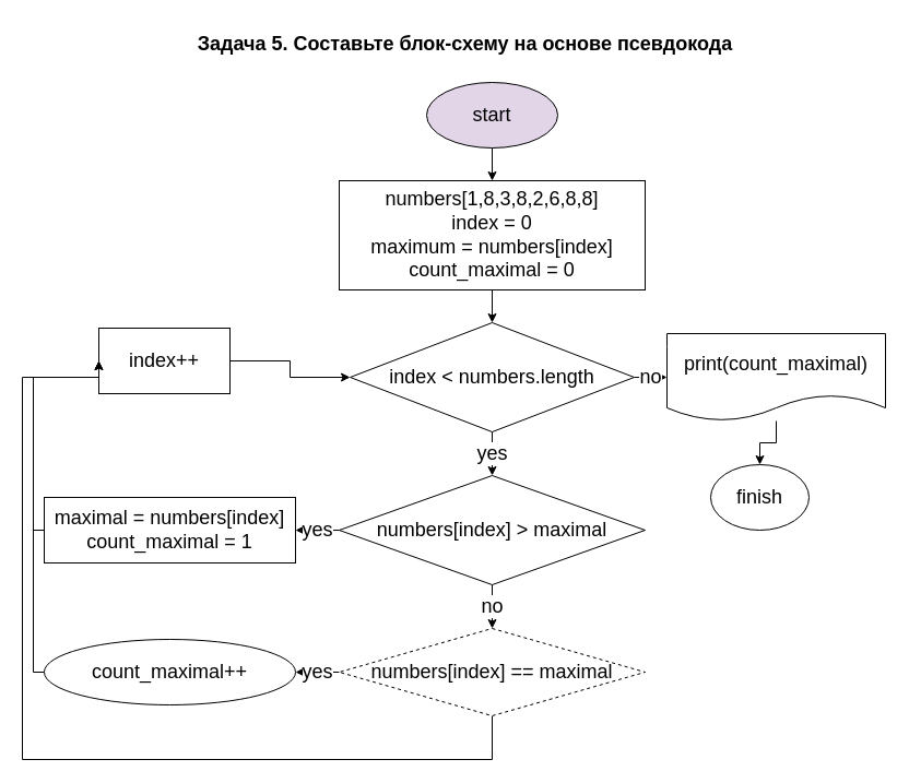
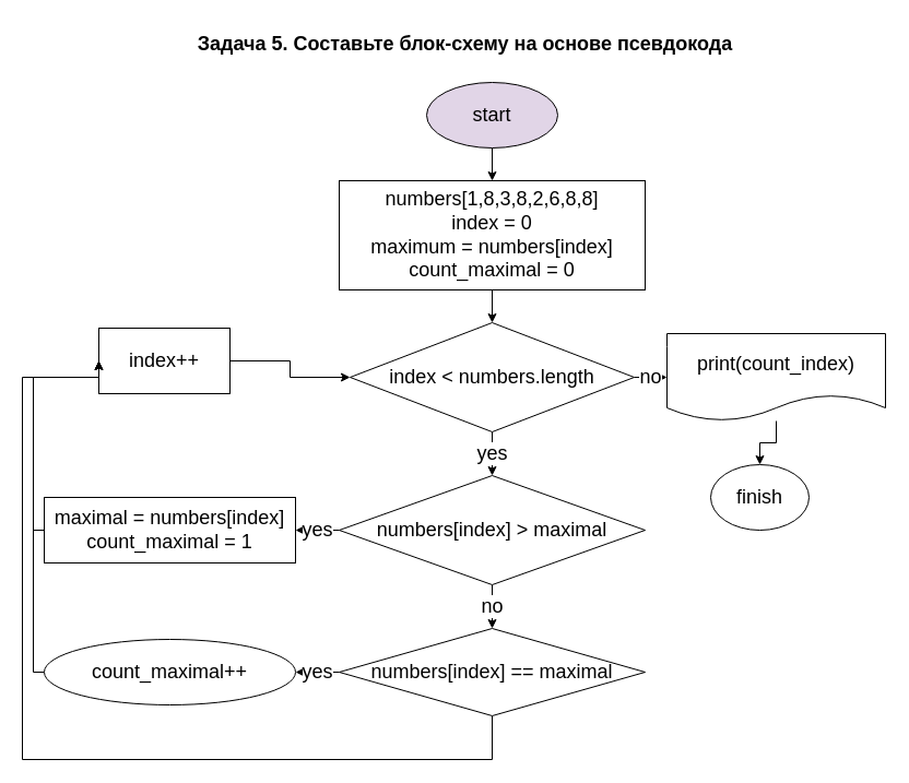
  <mxCell id="0" />
  <mxCell id="1" parent="0" />
  <mxCell id="2" value="&lt;span class=&quot;fontstyle0&quot; style=&quot;font-size: 18px;&quot;&gt;Задача 5. Составьте блок-схему на основе псевдокода&lt;/span&gt; &lt;br style=&quot;font-size: 18px;&quot;&gt;" style="text;html=1;align=center;verticalAlign=middle;resizable=0;points=[];autosize=1;strokeColor=none;fillColor=none;fontStyle=1;fontSize=18;" vertex="1" parent="1"><mxGeometry x="170" y="20" width="510" height="40" as="geometry" /></mxCell>
  <mxCell id="3" value="" style="edgeStyle=orthogonalEdgeStyle;rounded=0;orthogonalLoop=1;jettySize=auto;html=1;fontSize=18;" edge="1" parent="1" source="4" target="6"><mxGeometry relative="1" as="geometry" /></mxCell>
  <mxCell id="4" value="start" style="ellipse;whiteSpace=wrap;html=1;fontSize=18;fillColor=#e1d5e7;" vertex="1" parent="1"><mxGeometry x="390" y="75" width="120" height="60" as="geometry" /></mxCell>
  <mxCell id="5" value="" style="edgeStyle=orthogonalEdgeStyle;rounded=0;orthogonalLoop=1;jettySize=auto;html=1;fontSize=18;" edge="1" parent="1" source="6" target="9"><mxGeometry relative="1" as="geometry" /></mxCell>
  <mxCell id="6" value="numbers[1,8,3,8,2,6,8,8]&lt;br&gt;index = 0&lt;br&gt;maximum = numbers[index]&lt;br&gt;count_maximal = 0" style="whiteSpace=wrap;html=1;fontSize=18;" vertex="1" parent="1"><mxGeometry x="310" y="165" width="280" height="100" as="geometry" /></mxCell>
  <mxCell id="7" value="no" style="edgeStyle=orthogonalEdgeStyle;rounded=0;orthogonalLoop=1;jettySize=auto;html=1;fontSize=18;" edge="1" parent="1" source="9" target="11"><mxGeometry relative="1" as="geometry" /></mxCell>
  <mxCell id="8" value="yes" style="edgeStyle=orthogonalEdgeStyle;rounded=0;orthogonalLoop=1;jettySize=auto;html=1;fontSize=18;" edge="1" parent="1" source="9" target="15"><mxGeometry relative="1" as="geometry" /></mxCell>
  <mxCell id="9" value="index &amp;lt; numbers.length" style="rhombus;whiteSpace=wrap;html=1;fontSize=18;" vertex="1" parent="1"><mxGeometry x="320" y="295" width="260" height="100" as="geometry" /></mxCell>
  <mxCell id="10" value="" style="edgeStyle=orthogonalEdgeStyle;rounded=0;orthogonalLoop=1;jettySize=auto;html=1;fontSize=18;" edge="1" parent="1" source="11" target="12"><mxGeometry relative="1" as="geometry" /></mxCell>
- <mxCell id="11" value="print(count_maximal)" style="shape=document;whiteSpace=wrap;html=1;boundedLbl=1;fontSize=18;" vertex="1" parent="1"><mxGeometry x="610" y="305" width="200" height="80" as="geometry" /></mxCell>
+ <mxCell id="11" value="print(count_index)" style="shape=document;whiteSpace=wrap;html=1;boundedLbl=1;fontSize=18;" vertex="1" parent="1"><mxGeometry x="610" y="305" width="200" height="80" as="geometry" /></mxCell>
  <mxCell id="12" value="finish" style="ellipse;whiteSpace=wrap;html=1;fontSize=18;" vertex="1" parent="1"><mxGeometry x="650" y="425" width="90" height="60" as="geometry" /></mxCell>
  <mxCell id="13" value="yes" style="edgeStyle=orthogonalEdgeStyle;rounded=0;orthogonalLoop=1;jettySize=auto;html=1;fontSize=18;" edge="1" parent="1" source="15" target="22"><mxGeometry relative="1" as="geometry" /></mxCell>
  <mxCell id="14" value="no" style="edgeStyle=orthogonalEdgeStyle;rounded=0;orthogonalLoop=1;jettySize=auto;html=1;fontSize=18;" edge="1" parent="1" source="15" target="18"><mxGeometry relative="1" as="geometry" /></mxCell>
  <mxCell id="15" value="numbers[index] &amp;gt; maximal" style="rhombus;whiteSpace=wrap;html=1;fontSize=18;" vertex="1" parent="1"><mxGeometry x="310" y="435" width="280" height="100" as="geometry" /></mxCell>
  <mxCell id="16" value="yes" style="edgeStyle=orthogonalEdgeStyle;rounded=0;orthogonalLoop=1;jettySize=auto;html=1;fontSize=18;" edge="1" parent="1" source="18" target="24"><mxGeometry relative="1" as="geometry" /></mxCell>
  <mxCell id="17" style="edgeStyle=orthogonalEdgeStyle;rounded=0;orthogonalLoop=1;jettySize=auto;html=1;entryX=0;entryY=0.5;entryDx=0;entryDy=0;fontSize=18;" edge="1" parent="1" source="18" target="20"><mxGeometry relative="1" as="geometry"><Array as="points"><mxPoint x="450" y="695" /><mxPoint x="20" y="695" /><mxPoint x="20" y="345" /></Array></mxGeometry></mxCell>
- <mxCell id="18" value="numbers[index] == maximal" style="rhombus;whiteSpace=wrap;html=1;fontSize=18;dashed=1;" vertex="1" parent="1"><mxGeometry x="310" y="575" width="280" height="80" as="geometry" /></mxCell>
+ <mxCell id="18" value="numbers[index] == maximal" style="rhombus;whiteSpace=wrap;html=1;fontSize=18;" vertex="1" parent="1"><mxGeometry x="310" y="575" width="280" height="80" as="geometry" /></mxCell>
  <mxCell id="19" value="" style="edgeStyle=orthogonalEdgeStyle;rounded=0;orthogonalLoop=1;jettySize=auto;html=1;fontSize=18;" edge="1" parent="1" source="20" target="9"><mxGeometry relative="1" as="geometry" /></mxCell>
  <mxCell id="20" value="index++" style="whiteSpace=wrap;html=1;fontSize=18;" vertex="1" parent="1"><mxGeometry x="90" y="300" width="120" height="60" as="geometry" /></mxCell>
  <mxCell id="21" style="edgeStyle=orthogonalEdgeStyle;rounded=0;orthogonalLoop=1;jettySize=auto;html=1;entryX=0;entryY=0.5;entryDx=0;entryDy=0;fontSize=18;" edge="1" parent="1" source="22" target="20"><mxGeometry relative="1" as="geometry"><Array as="points"><mxPoint x="30" y="485" /><mxPoint x="30" y="345" /></Array></mxGeometry></mxCell>
  <mxCell id="22" value="maximal = numbers[index]&lt;br&gt;count_maximal = 1" style="whiteSpace=wrap;html=1;fontSize=18;" vertex="1" parent="1"><mxGeometry x="40" y="455" width="230" height="60" as="geometry" /></mxCell>
  <mxCell id="23" style="edgeStyle=orthogonalEdgeStyle;rounded=0;orthogonalLoop=1;jettySize=auto;html=1;entryX=0;entryY=0.5;entryDx=0;entryDy=0;fontSize=18;" edge="1" parent="1" source="24" target="20"><mxGeometry relative="1" as="geometry"><Array as="points"><mxPoint x="30" y="615" /><mxPoint x="30" y="345" /></Array></mxGeometry></mxCell>
  <mxCell id="24" value="count_maximal++" style="ellipse;whiteSpace=wrap;html=1;fontSize=18;" vertex="1" parent="1"><mxGeometry x="40" y="585" width="230" height="60" as="geometry" /></mxCell>
